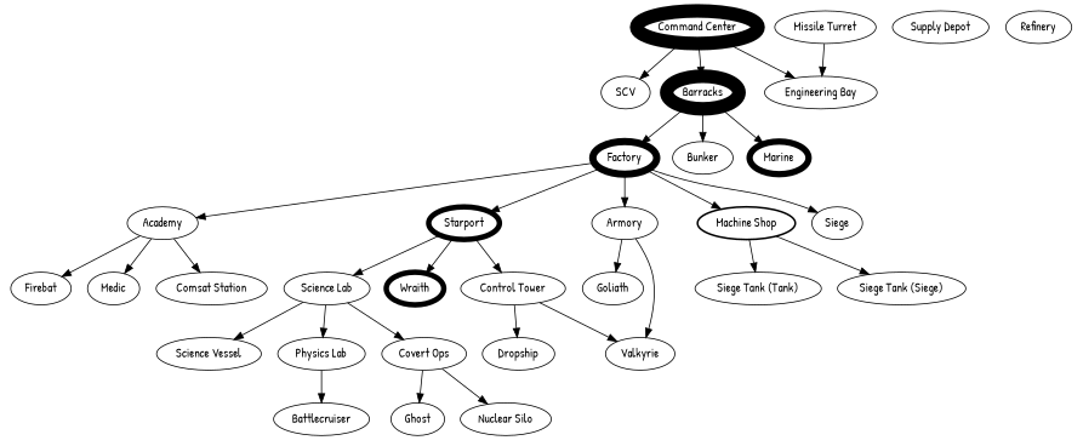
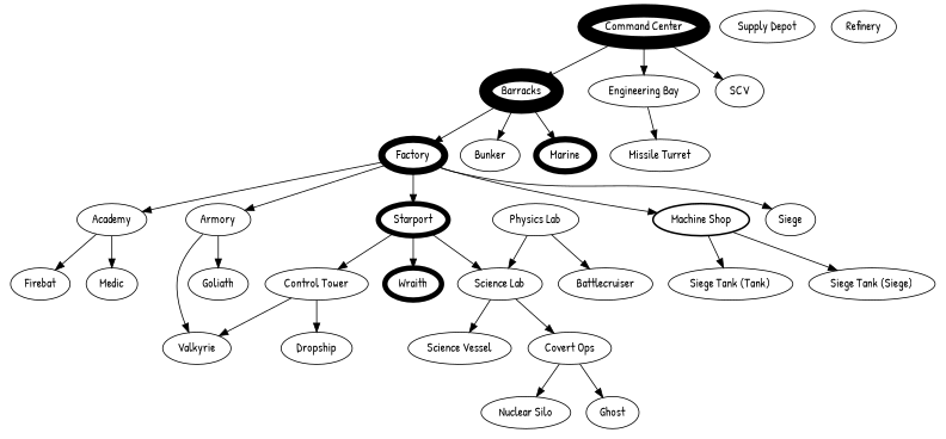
  digraph {
    fontname="Patrick Hand"
    node [depth=3 fontname="Patrick Hand" penwidth=1 strength=1]
    edge [fontname="Patrick Hand"]
    "Command Center" [depth=0 penwidth=15 strength=15]
    Barracks [depth=1 penwidth=15 strength=15]
    "Engineering Bay" [depth=1]
    SCV [depth=1]
    Factory [depth=2 penwidth=8 strength=8]
    Bunker [depth=2]
    Marine [depth=2 penwidth=7 strength=7]
    "Missile Turret" [depth=2]
    "Supply Depot" [depth=2147483647]
    Refinery [depth=2147483647]
    Academy [depth=2]
    Starport [penwidth=6 strength=6]
    Armory
    "Machine Shop" [penwidth=2 strength=2]
    n15 [label=Siege]
-   "Comsat Station"
    Firebat
    Medic
    "Control Tower" [depth=4]
    n20 [depth=4 label="Science Lab"]
    Wraith [depth=4 penwidth=6 strength=6]
    Goliath [depth=4]
    Valkyrie [depth=4]
    "Siege Tank (Tank)" [depth=4]
    "Siege Tank (Siege)" [depth=4]
    Dropship [depth=5]
    "Science Vessel" [depth=5]
    "Physics Lab" [depth=5]
    "Covert Ops" [depth=5]
    Battlecruiser [depth=6]
    "Nuclear Silo" [depth=6]
    Ghost [depth=6]
    "Command Center" -> Barracks
    "Command Center" -> "Engineering Bay"
    "Command Center" -> SCV
    Barracks -> Factory
    Barracks -> Bunker
    Barracks -> Marine
-   "Missile Turret" -> "Engineering Bay"
+   "Engineering Bay" -> "Missile Turret"
    Factory -> Academy
    Factory -> Starport
    Factory -> Armory
    Factory -> "Machine Shop"
    Factory -> n15
-   Academy -> "Comsat Station"
    Academy -> Firebat
    Academy -> Medic
    Starport -> "Control Tower"
    Starport -> n20
    Starport -> Wraith
    Armory -> Goliath
    Armory -> Valkyrie
    "Machine Shop" -> "Siege Tank (Tank)"
    "Machine Shop" -> "Siege Tank (Siege)"
    "Control Tower" -> Valkyrie
    "Control Tower" -> Dropship
    n20 -> "Science Vessel"
-   n20 -> "Physics Lab"
+   "Physics Lab" -> n20
    n20 -> "Covert Ops"
    "Physics Lab" -> Battlecruiser
    "Covert Ops" -> "Nuclear Silo"
    "Covert Ops" -> Ghost
  }
